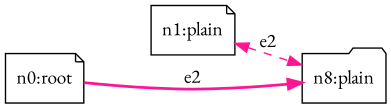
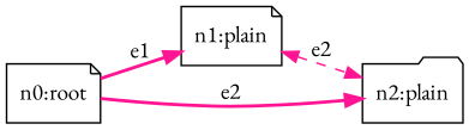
  strict digraph {
    fontname="EB Garamond"
    rankdir=LR
    node [fontname="EB Garamond" shape=note]
    edge [color=deeppink fontname="EB Garamond" style=bold]
    n1 [label="n0:root"]
    n2 [label="n1:plain"]
-   n3 [label="n8:plain" shape=folder]
+   n3 [label="n2:plain" shape=folder]
+   n1 -> n2 [label=e1]
    n1 -> n3 [label=e2]
    n2 -> n3 [dir=both label=e2 style=dashed]
  }
